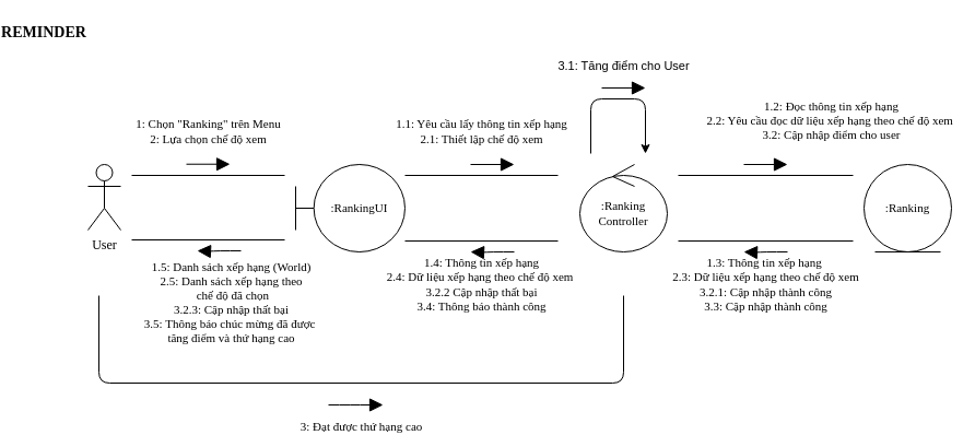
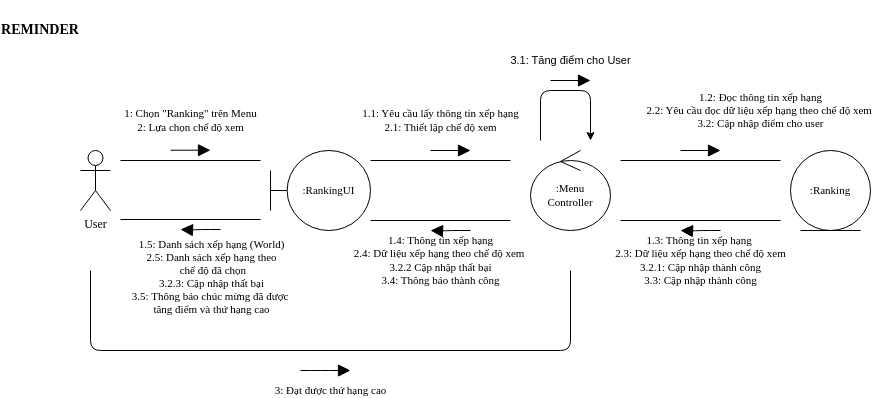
  <mxCell id="0" />
  <mxCell id="1" parent="0" />
  <mxCell id="2" value="User" style="shape=umlActor;verticalLabelPosition=bottom;verticalAlign=top;html=1;outlineConnect=0;fontFamily=Verdana;" parent="1" vertex="1"><mxGeometry x="80" y="150" width="30" height="60" as="geometry" /></mxCell>
- <mxCell id="3" value=":Ranking&lt;br&gt;Controller" style="ellipse;shape=umlControl;whiteSpace=wrap;html=1;fontFamily=Verdana;fontSize=11;" parent="1" vertex="1"><mxGeometry x="530" y="150" width="80" height="80" as="geometry" /></mxCell>
+ <mxCell id="3" value=":Menu&lt;br&gt;Controller" style="ellipse;shape=umlControl;whiteSpace=wrap;html=1;fontFamily=Verdana;fontSize=11;" parent="1" vertex="1"><mxGeometry x="530" y="150" width="80" height="80" as="geometry" /></mxCell>
  <mxCell id="4" value=":RankingUI" style="shape=umlBoundary;whiteSpace=wrap;html=1;fontFamily=Verdana;fontSize=11;" parent="1" vertex="1"><mxGeometry x="270" y="150" width="100" height="80" as="geometry" /></mxCell>
  <mxCell id="5" value="&lt;div&gt;1: Chọn &quot;Ranking&quot; trên Menu&lt;/div&gt;&lt;div&gt;2: Lựa chọn chế độ xem&lt;/div&gt;" style="endArrow=none;html=1;fontFamily=Verdana;fontSize=11;" parent="1" edge="1"><mxGeometry y="40" width="50" height="50" relative="1" as="geometry"><mxPoint x="120" y="160" as="sourcePoint" /><mxPoint x="260" y="160" as="targetPoint" /><mxPoint as="offset" /></mxGeometry></mxCell>
  <mxCell id="6" value="" style="endArrow=block;html=1;fontFamily=Verdana;fontSize=11;horizontal=1;verticalAlign=middle;endFill=1;jumpSize=9;rounded=1;startSize=10;endSize=10;" parent="1" edge="1"><mxGeometry width="50" height="50" relative="1" as="geometry"><mxPoint x="170" y="149.72" as="sourcePoint" /><mxPoint x="210" y="149.72" as="targetPoint" /></mxGeometry></mxCell>
  <mxCell id="7" value="" style="endArrow=block;html=1;fontFamily=Verdana;fontSize=11;horizontal=1;verticalAlign=middle;endFill=1;jumpSize=9;rounded=1;startSize=10;endSize=10;" parent="1" edge="1"><mxGeometry width="50" height="50" relative="1" as="geometry"><mxPoint x="300" y="370" as="sourcePoint" /><mxPoint x="350" y="370" as="targetPoint" /><Array as="points"><mxPoint x="320" y="370" /></Array></mxGeometry></mxCell>
  <mxCell id="8" value="&lt;div&gt;1.1: Yêu cầu lấy thông tin xếp hạng&lt;/div&gt;&lt;div&gt;2.1: Thiết lập chế độ xem&lt;/div&gt;" style="endArrow=none;html=1;fontFamily=Verdana;fontSize=11;" parent="1" edge="1"><mxGeometry y="40" width="50" height="50" relative="1" as="geometry"><mxPoint x="370" y="160" as="sourcePoint" /><mxPoint x="510" y="160" as="targetPoint" /><mxPoint as="offset" /></mxGeometry></mxCell>
  <mxCell id="9" value="" style="endArrow=block;html=1;fontFamily=Verdana;fontSize=11;horizontal=1;verticalAlign=middle;endFill=1;jumpSize=9;rounded=1;startSize=10;endSize=10;" parent="1" edge="1"><mxGeometry width="50" height="50" relative="1" as="geometry"><mxPoint x="430" y="150" as="sourcePoint" /><mxPoint x="470" y="150" as="targetPoint" /></mxGeometry></mxCell>
  <mxCell id="10" value="3: Đạt được thứ hạng cao" style="endArrow=none;html=1;fontFamily=Verdana;fontSize=11;" parent="1" edge="1"><mxGeometry y="-40" width="50" height="50" relative="1" as="geometry"><mxPoint x="90" y="270" as="sourcePoint" /><mxPoint x="570" y="270" as="targetPoint" /><mxPoint as="offset" /><Array as="points"><mxPoint x="90" y="350" /><mxPoint x="570" y="350" /></Array></mxGeometry></mxCell>
  <mxCell id="11" value="&lt;div&gt;1.2: Đọc thông tin xếp hạng&lt;/div&gt;&lt;div&gt;2.2: Yêu cầu đọc dữ liệu xếp hạng theo chế độ xem&amp;nbsp;&lt;/div&gt;&lt;div&gt;3.2: Cập nhập điểm cho user&lt;/div&gt;" style="endArrow=none;html=1;fontFamily=Verdana;fontSize=11;" parent="1" edge="1"><mxGeometry x="0.75" y="50" width="50" height="50" relative="1" as="geometry"><mxPoint x="620" y="160" as="sourcePoint" /><mxPoint x="780" y="160" as="targetPoint" /><mxPoint as="offset" /></mxGeometry></mxCell>
  <mxCell id="12" value="" style="endArrow=block;html=1;fontFamily=Verdana;fontSize=11;horizontal=1;verticalAlign=middle;endFill=1;jumpSize=9;rounded=1;startSize=10;endSize=10;" parent="1" edge="1"><mxGeometry width="50" height="50" relative="1" as="geometry"><mxPoint x="680" y="150" as="sourcePoint" /><mxPoint x="720" y="150" as="targetPoint" /></mxGeometry></mxCell>
  <mxCell id="13" value="&lt;div&gt;1.3: Thông tin xếp hạng&amp;nbsp;&lt;/div&gt;&lt;div&gt;2.3: Dữ liệu xếp hạng theo chế độ xem&lt;/div&gt;&lt;div&gt;3.2.1: Cập nhập thành công&lt;/div&gt;&lt;div&gt;3.3: Cập nhập thành công&lt;/div&gt;" style="endArrow=none;html=1;fontFamily=Verdana;fontSize=11;" parent="1" edge="1"><mxGeometry y="-40" width="50" height="50" relative="1" as="geometry"><mxPoint x="620" y="220" as="sourcePoint" /><mxPoint x="780" y="220" as="targetPoint" /><mxPoint as="offset" /></mxGeometry></mxCell>
  <mxCell id="14" value="" style="endArrow=block;html=1;fontFamily=Verdana;fontSize=11;horizontal=1;verticalAlign=middle;endFill=1;jumpSize=9;rounded=1;startSize=10;endSize=10;" parent="1" edge="1"><mxGeometry width="50" height="50" relative="1" as="geometry"><mxPoint x="720" y="230" as="sourcePoint" /><mxPoint x="680" y="230" as="targetPoint" /><Array as="points"><mxPoint x="700" y="230" /><mxPoint x="690" y="230.48" /></Array></mxGeometry></mxCell>
  <mxCell id="15" value="&lt;font face=&quot;Verdana&quot; style=&quot;font-size: 14px&quot;&gt;REMINDER&lt;/font&gt;" style="text;html=1;strokeColor=none;fillColor=none;align=center;verticalAlign=middle;whiteSpace=wrap;rounded=0;fontStyle=1" parent="1" vertex="1"><mxGeometry x="20" y="20" width="40" height="20" as="geometry" /></mxCell>
  <mxCell id="16" value="&lt;div&gt;1.4: Thông tin xếp hạng&lt;/div&gt;&lt;div&gt;2.4: Dữ liệu xếp hạng theo chế độ xem&amp;nbsp;&lt;/div&gt;&lt;div&gt;3.2.2 Cập nhập thất bại&lt;/div&gt;&lt;div&gt;3.4: Thông báo thành công&lt;/div&gt;" style="endArrow=none;html=1;fontFamily=Verdana;fontSize=11;" parent="1" edge="1"><mxGeometry y="-40" width="50" height="50" relative="1" as="geometry"><mxPoint x="370" y="220" as="sourcePoint" /><mxPoint x="510" y="220" as="targetPoint" /><mxPoint as="offset" /></mxGeometry></mxCell>
  <mxCell id="17" value="" style="endArrow=block;html=1;fontFamily=Verdana;fontSize=11;horizontal=1;verticalAlign=middle;endFill=1;jumpSize=9;rounded=1;startSize=10;endSize=10;" parent="1" edge="1"><mxGeometry width="50" height="50" relative="1" as="geometry"><mxPoint x="470" y="230" as="sourcePoint" /><mxPoint x="430" y="230" as="targetPoint" /><Array as="points"><mxPoint x="450" y="230" /><mxPoint x="440" y="230.48" /></Array></mxGeometry></mxCell>
  <mxCell id="18" value="&lt;font style=&quot;font-size: 11px&quot;&gt;:Ranking&lt;/font&gt;" style="ellipse;shape=umlEntity;whiteSpace=wrap;html=1;fontFamily=Verdana;" parent="1" vertex="1"><mxGeometry x="790" y="150" width="80" height="80" as="geometry" /></mxCell>
  <mxCell id="19" value="&lt;div&gt;&lt;br&gt;&lt;/div&gt;&lt;div&gt;1.5: Danh sách xếp hạng (World)&lt;/div&gt;&lt;div&gt;2.5: Danh sách xếp hạng theo&lt;/div&gt;&lt;div&gt;&amp;nbsp;chế độ đã chọn&lt;/div&gt;&lt;div&gt;3.2.3: Cập nhập thất bại&lt;/div&gt;&lt;div&gt;3.5: Thông báo chúc mừng đã được&amp;nbsp;&lt;/div&gt;&lt;div&gt;tăng điểm và thứ hạng cao&lt;/div&gt;" style="endArrow=none;html=1;fontFamily=Verdana;fontSize=11;" parent="1" edge="1"><mxGeometry x="0.286" y="-51" width="50" height="50" relative="1" as="geometry"><mxPoint x="120" y="219" as="sourcePoint" /><mxPoint x="260" y="219" as="targetPoint" /><mxPoint x="1" as="offset" /></mxGeometry></mxCell>
  <mxCell id="20" value="" style="endArrow=block;html=1;fontFamily=Verdana;fontSize=11;horizontal=1;verticalAlign=middle;endFill=1;jumpSize=9;rounded=1;startSize=10;endSize=10;" parent="1" edge="1"><mxGeometry width="50" height="50" relative="1" as="geometry"><mxPoint x="220" y="229" as="sourcePoint" /><mxPoint x="180" y="229" as="targetPoint" /><Array as="points"><mxPoint x="200" y="229" /><mxPoint x="190" y="229.48" /></Array></mxGeometry></mxCell>
  <mxCell id="21" value="3.1: Tăng điểm cho User" style="endArrow=classic;html=1;" parent="1" edge="1"><mxGeometry x="0.067" y="30" width="50" height="50" relative="1" as="geometry"><mxPoint x="540" y="140" as="sourcePoint" /><mxPoint x="590" y="140" as="targetPoint" /><Array as="points"><mxPoint x="540" y="90" /><mxPoint x="590" y="90" /></Array><mxPoint as="offset" /></mxGeometry></mxCell>
  <mxCell id="22" value="" style="endArrow=block;html=1;fontFamily=Verdana;fontSize=11;horizontal=1;verticalAlign=middle;endFill=1;jumpSize=9;rounded=1;startSize=10;endSize=10;" parent="1" edge="1"><mxGeometry width="50" height="50" relative="1" as="geometry"><mxPoint x="550" y="80" as="sourcePoint" /><mxPoint x="590" y="80" as="targetPoint" /></mxGeometry></mxCell>
